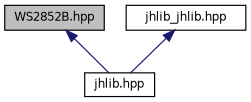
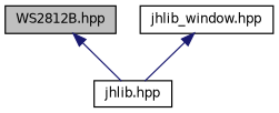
  digraph {
    node [color=black fillcolor=white fontname=Helvetica fontsize=10 shape=record style=filled]
    edge [color=midnightblue dir=back fontname=Helvetica fontsize=10 labelfontname=Helvetica labelfontsize=10 style=solid]
-   n1 [fillcolor=grey75 fontcolor=black height=0.2 label="WS2852B.hpp" width=0.4]
+   n1 [fillcolor=grey75 fontcolor=black height=0.2 label="WS2812B.hpp" width=0.4]
    n2 [height=0.2 label="jhlib.hpp" width=0.4]
-   n3 [height=0.2 label="jhlib_jhlib.hpp" width=0.4]
+   n3 [height=0.2 label="jhlib_window.hpp" width=0.4]
    n1 -> n2
    n3 -> n2
  }
